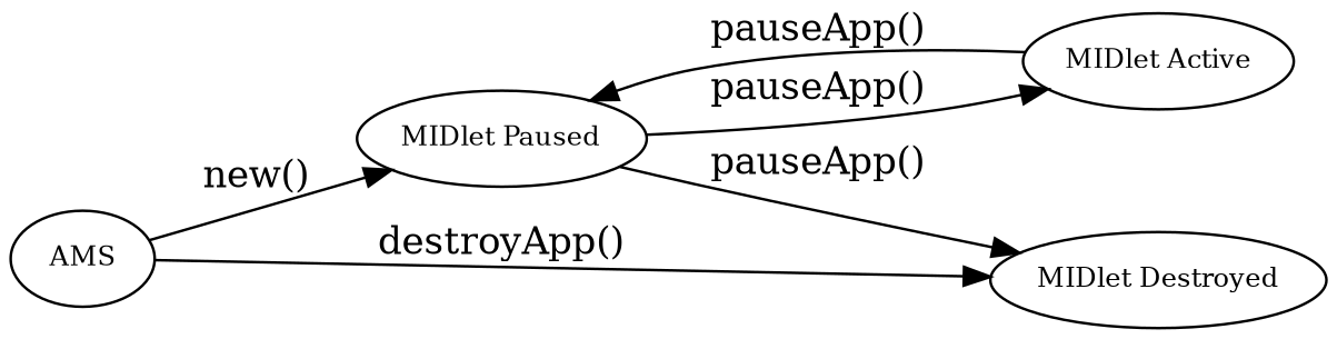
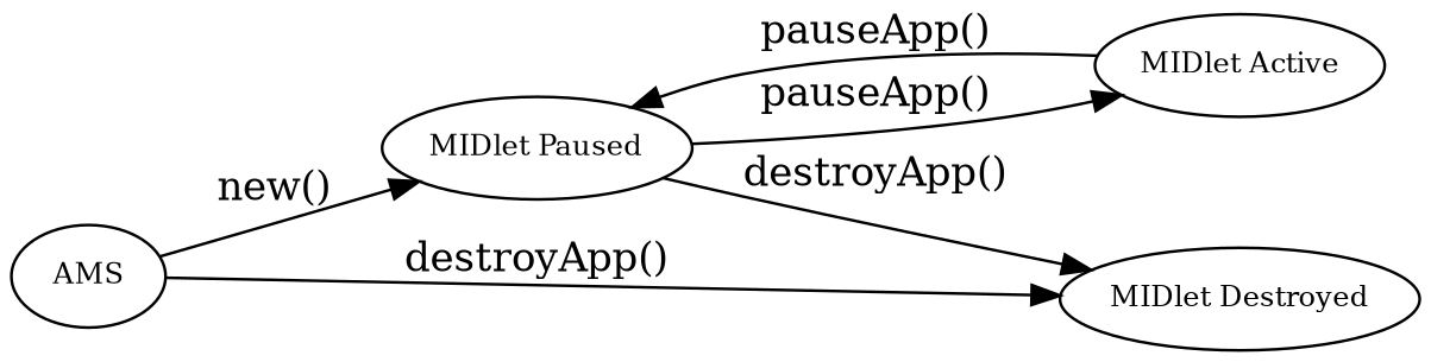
  digraph {
    rankdir=LR
    node [fontsize=10]
    AMS
    "MIDlet Paused"
    "MIDlet Destroyed"
    "MIDlet Active"
    AMS -> "MIDlet Paused" [label="new()"]
    AMS -> "MIDlet Destroyed" [label="destroyApp()"]
-   "MIDlet Paused" -> "MIDlet Destroyed" [label="pauseApp()"]
+   "MIDlet Paused" -> "MIDlet Destroyed" [label="destroyApp()"]
    "MIDlet Paused" -> "MIDlet Active" [label="pauseApp()"]
    "MIDlet Active" -> "MIDlet Paused" [label="pauseApp()"]
  }
